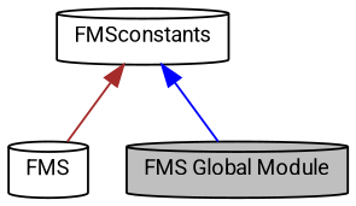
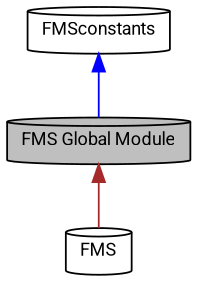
  digraph {
    fontname=Roboto
    rankdir=TB
    node [color=black fillcolor=white fontname=Roboto fontsize=10 shape=cylinder style=filled]
    edge [dir=back fontname=Roboto fontsize=10 labelfontname=Helvetica labelfontsize=10 shape=plaintext style=solid]
    n1 [height=0.2 label=FMS width=0.4]
    n2 [height=0.2 label=FMSconstants width=0.4]
    n3 [fillcolor=grey75 fontcolor=black height=0.2 label="FMS Global Module" width=0.4]
    n2 -> n3 [color=blue]
-   n2 -> n1 [color=brown]
+   n3 -> n1 [color=brown]
  }
